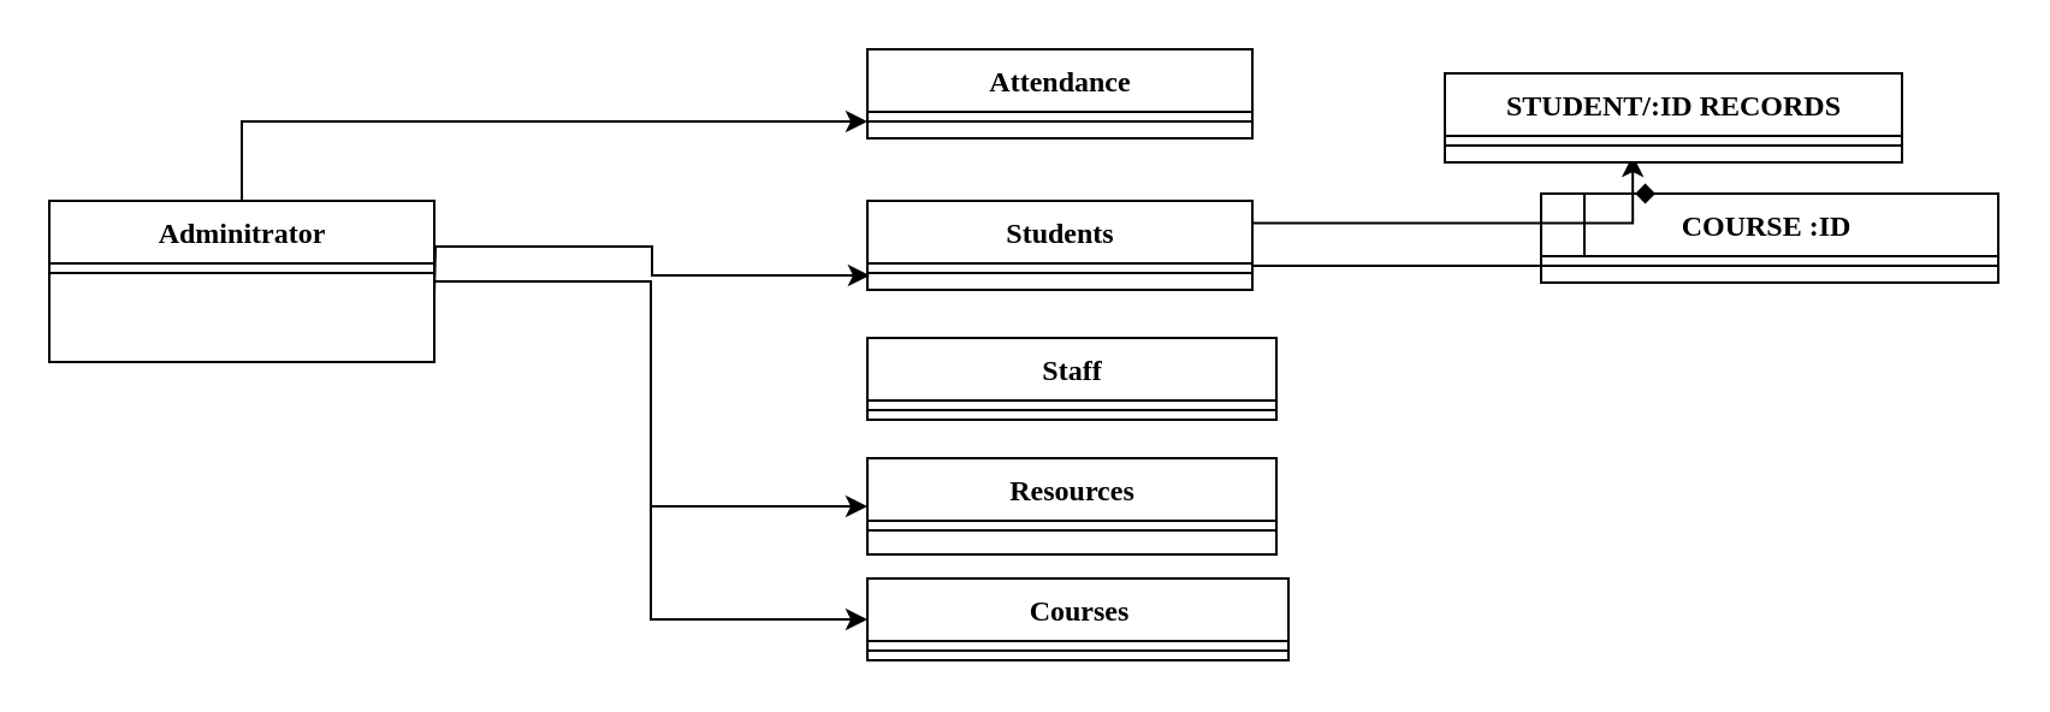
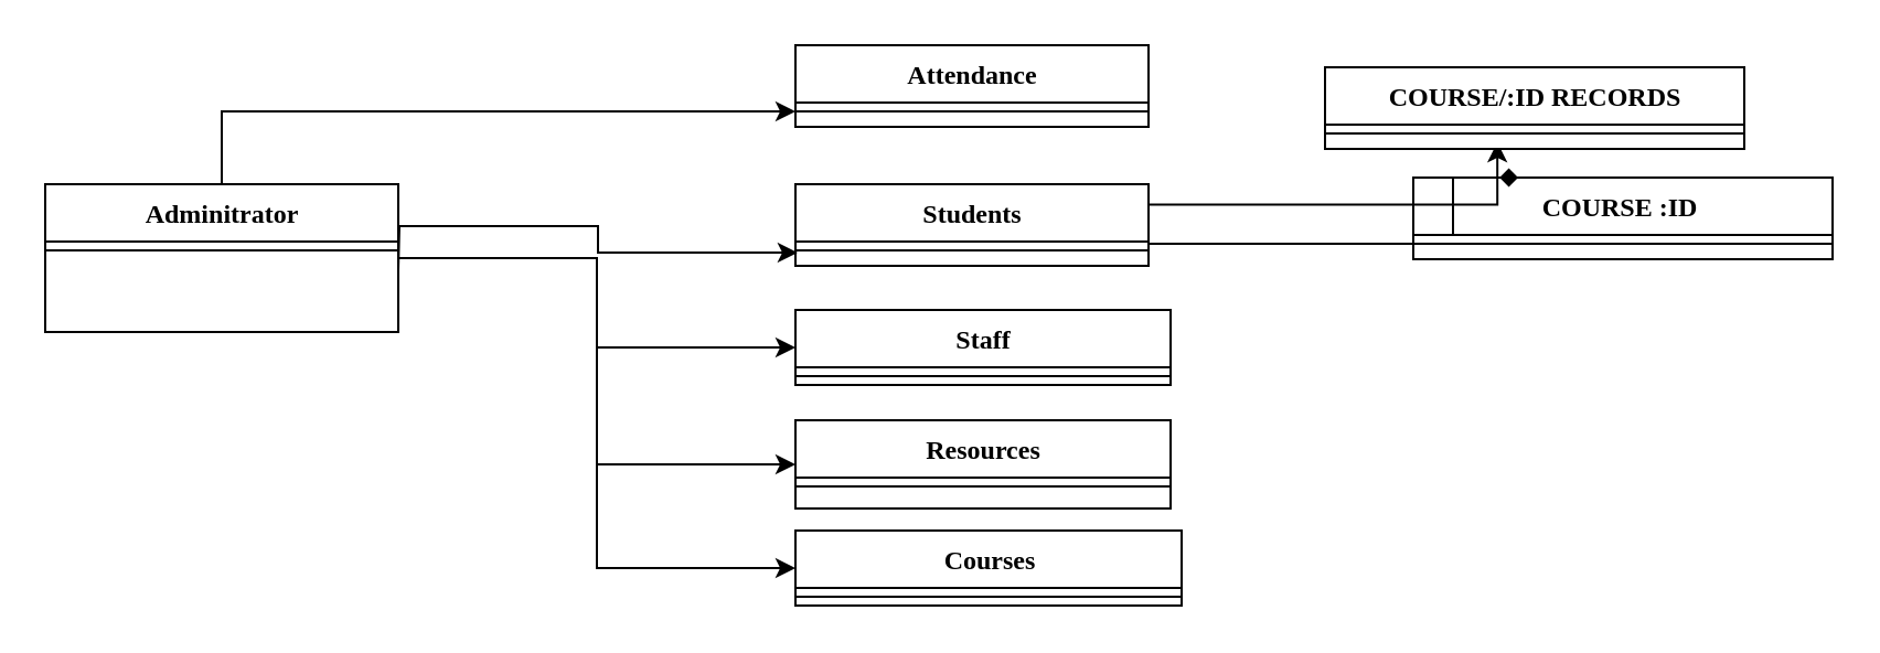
  <mxCell id="0" />
  <mxCell id="1" parent="0" />
  <mxCell id="2" style="edgeStyle=orthogonalEdgeStyle;rounded=0;orthogonalLoop=1;jettySize=auto;html=1;entryX=0;entryY=0.5;entryDx=0;entryDy=0;" edge="1" parent="1" source="4" target="17"><mxGeometry relative="1" as="geometry" /></mxCell>
  <mxCell id="3" style="edgeStyle=orthogonalEdgeStyle;rounded=0;orthogonalLoop=1;jettySize=auto;html=1;" edge="1" parent="1" source="4" target="20"><mxGeometry relative="1" as="geometry" /></mxCell>
  <mxCell id="4" value="Adminitrator" style="swimlane;html=1;fontStyle=1;align=center;verticalAlign=top;childLayout=stackLayout;horizontal=1;startSize=26;horizontalStack=0;resizeParent=1;resizeLast=0;collapsible=1;marginBottom=0;swimlaneFillColor=#ffffff;rounded=0;shadow=0;comic=0;labelBackgroundColor=none;strokeWidth=1;fillColor=none;fontFamily=Verdana;fontSize=12" parent="1" vertex="1"><mxGeometry x="20" y="83" width="160" height="67" as="geometry" /></mxCell>
  <mxCell id="5" value="" style="line;html=1;strokeWidth=1;fillColor=none;align=left;verticalAlign=middle;spacingTop=-1;spacingLeft=3;spacingRight=3;rotatable=0;labelPosition=right;points=[];portConstraint=eastwest;" parent="4" vertex="1"><mxGeometry y="26" width="160" height="8" as="geometry" /></mxCell>
  <mxCell id="6" style="edgeStyle=orthogonalEdgeStyle;rounded=0;orthogonalLoop=1;jettySize=auto;html=1;entryX=0.411;entryY=1;entryDx=0;entryDy=0;entryPerimeter=0;exitX=1;exitY=0.25;exitDx=0;exitDy=0;" edge="1" parent="1" source="8" target="22"><mxGeometry relative="1" as="geometry"><mxPoint x="680" y="90" as="targetPoint" /></mxGeometry></mxCell>
  <mxCell id="7" style="edgeStyle=orthogonalEdgeStyle;rounded=0;orthogonalLoop=1;jettySize=auto;html=1;entryX=0.25;entryY=0;entryDx=0;entryDy=0;endArrow=diamond;" edge="1" parent="1" source="8" target="23"><mxGeometry relative="1" as="geometry"><mxPoint x="660" y="150" as="targetPoint" /><Array as="points"><mxPoint x="658" y="110" /></Array></mxGeometry></mxCell>
  <mxCell id="8" value="Students" style="swimlane;html=1;fontStyle=1;align=center;verticalAlign=top;childLayout=stackLayout;horizontal=1;startSize=26;horizontalStack=0;resizeParent=1;resizeLast=0;collapsible=1;marginBottom=0;swimlaneFillColor=#ffffff;rounded=0;shadow=0;comic=0;labelBackgroundColor=none;strokeWidth=1;fillColor=none;fontFamily=Verdana;fontSize=12" parent="1" vertex="1"><mxGeometry x="360" y="83" width="160" height="37" as="geometry" /></mxCell>
  <mxCell id="9" value="" style="line;html=1;strokeWidth=1;fillColor=none;align=left;verticalAlign=middle;spacingTop=-1;spacingLeft=3;spacingRight=3;rotatable=0;labelPosition=right;points=[];portConstraint=eastwest;" parent="8" vertex="1"><mxGeometry y="26" width="160" height="8" as="geometry" /></mxCell>
  <mxCell id="10" value="Staff" style="swimlane;html=1;fontStyle=1;align=center;verticalAlign=top;childLayout=stackLayout;horizontal=1;startSize=26;horizontalStack=0;resizeParent=1;resizeLast=0;collapsible=1;marginBottom=0;swimlaneFillColor=#ffffff;rounded=0;shadow=0;comic=0;labelBackgroundColor=none;strokeWidth=1;fillColor=none;fontFamily=Verdana;fontSize=12" vertex="1" parent="1"><mxGeometry x="360" y="140" width="170" height="34" as="geometry" /></mxCell>
  <mxCell id="11" value="" style="line;html=1;strokeWidth=1;fillColor=none;align=left;verticalAlign=middle;spacingTop=-1;spacingLeft=3;spacingRight=3;rotatable=0;labelPosition=right;points=[];portConstraint=eastwest;" vertex="1" parent="10"><mxGeometry y="26" width="170" height="8" as="geometry" /></mxCell>
  <mxCell id="12" style="edgeStyle=orthogonalEdgeStyle;rounded=0;orthogonalLoop=1;jettySize=auto;html=1;entryX=0.006;entryY=0.625;entryDx=0;entryDy=0;entryPerimeter=0;" edge="1" parent="1" target="9"><mxGeometry relative="1" as="geometry"><mxPoint x="180" y="122" as="sourcePoint" /></mxGeometry></mxCell>
  <mxCell id="13" value="Resources" style="swimlane;html=1;fontStyle=1;align=center;verticalAlign=top;childLayout=stackLayout;horizontal=1;startSize=26;horizontalStack=0;resizeParent=1;resizeLast=0;collapsible=1;marginBottom=0;swimlaneFillColor=#ffffff;rounded=0;shadow=0;comic=0;labelBackgroundColor=none;strokeWidth=1;fillColor=none;fontFamily=Verdana;fontSize=12" vertex="1" parent="1"><mxGeometry x="360" y="190" width="170" height="40" as="geometry" /></mxCell>
  <mxCell id="14" value="" style="line;html=1;strokeWidth=1;fillColor=none;align=left;verticalAlign=middle;spacingTop=-1;spacingLeft=3;spacingRight=3;rotatable=0;labelPosition=right;points=[];portConstraint=eastwest;" vertex="1" parent="13"><mxGeometry y="26" width="170" height="8" as="geometry" /></mxCell>
+ <mxCell id="15" style="edgeStyle=orthogonalEdgeStyle;rounded=0;orthogonalLoop=1;jettySize=auto;html=1;exitX=1;exitY=0.5;exitDx=0;exitDy=0;" edge="1" parent="1" source="4" target="10"><mxGeometry relative="1" as="geometry"><mxPoint x="180" y="174" as="sourcePoint" /></mxGeometry></mxCell>
  <mxCell id="16" style="edgeStyle=orthogonalEdgeStyle;rounded=0;orthogonalLoop=1;jettySize=auto;html=1;entryX=0;entryY=0.5;entryDx=0;entryDy=0;exitX=1;exitY=0.5;exitDx=0;exitDy=0;" edge="1" parent="1" source="4" target="13"><mxGeometry relative="1" as="geometry"><mxPoint x="180" y="226" as="sourcePoint" /></mxGeometry></mxCell>
  <mxCell id="17" value="Courses" style="swimlane;html=1;fontStyle=1;align=center;verticalAlign=top;childLayout=stackLayout;horizontal=1;startSize=26;horizontalStack=0;resizeParent=1;resizeLast=0;collapsible=1;marginBottom=0;swimlaneFillColor=#ffffff;rounded=0;shadow=0;comic=0;labelBackgroundColor=none;strokeWidth=1;fillColor=none;fontFamily=Verdana;fontSize=12" vertex="1" parent="1"><mxGeometry x="360" y="240" width="175" height="34" as="geometry" /></mxCell>
  <mxCell id="18" value="" style="line;html=1;strokeWidth=1;fillColor=none;align=left;verticalAlign=middle;spacingTop=-1;spacingLeft=3;spacingRight=3;rotatable=0;labelPosition=right;points=[];portConstraint=eastwest;" vertex="1" parent="17"><mxGeometry y="26" width="175" height="8" as="geometry" /></mxCell>
  <mxCell id="19" value="Attendance" style="swimlane;html=1;fontStyle=1;align=center;verticalAlign=top;childLayout=stackLayout;horizontal=1;startSize=26;horizontalStack=0;resizeParent=1;resizeLast=0;collapsible=1;marginBottom=0;swimlaneFillColor=#ffffff;rounded=0;shadow=0;comic=0;labelBackgroundColor=none;strokeWidth=1;fillColor=none;fontFamily=Verdana;fontSize=12" vertex="1" parent="1"><mxGeometry x="360" y="20" width="160" height="37" as="geometry" /></mxCell>
  <mxCell id="20" value="" style="line;html=1;strokeWidth=1;fillColor=none;align=left;verticalAlign=middle;spacingTop=-1;spacingLeft=3;spacingRight=3;rotatable=0;labelPosition=right;points=[];portConstraint=eastwest;" vertex="1" parent="19"><mxGeometry y="26" width="160" height="8" as="geometry" /></mxCell>
- <mxCell id="21" value="STUDENT/:ID RECORDS" style="swimlane;html=1;fontStyle=1;align=center;verticalAlign=top;childLayout=stackLayout;horizontal=1;startSize=26;horizontalStack=0;resizeParent=1;resizeLast=0;collapsible=1;marginBottom=0;swimlaneFillColor=#ffffff;rounded=0;shadow=0;comic=0;labelBackgroundColor=none;strokeWidth=1;fillColor=none;fontFamily=Verdana;fontSize=12" vertex="1" parent="1"><mxGeometry x="600" y="30" width="190" height="37" as="geometry" /></mxCell>
+ <mxCell id="21" value="COURSE/:ID RECORDS" style="swimlane;html=1;fontStyle=1;align=center;verticalAlign=top;childLayout=stackLayout;horizontal=1;startSize=26;horizontalStack=0;resizeParent=1;resizeLast=0;collapsible=1;marginBottom=0;swimlaneFillColor=#ffffff;rounded=0;shadow=0;comic=0;labelBackgroundColor=none;strokeWidth=1;fillColor=none;fontFamily=Verdana;fontSize=12" vertex="1" parent="1"><mxGeometry x="600" y="30" width="190" height="37" as="geometry" /></mxCell>
  <mxCell id="22" value="" style="line;html=1;strokeWidth=1;fillColor=none;align=left;verticalAlign=middle;spacingTop=-1;spacingLeft=3;spacingRight=3;rotatable=0;labelPosition=right;points=[];portConstraint=eastwest;" vertex="1" parent="21"><mxGeometry y="26" width="190" height="8" as="geometry" /></mxCell>
  <mxCell id="23" value="COURSE :ID&amp;nbsp;&lt;div&gt;&lt;br&gt;&lt;/div&gt;" style="swimlane;html=1;fontStyle=1;align=center;verticalAlign=top;childLayout=stackLayout;horizontal=1;startSize=26;horizontalStack=0;resizeParent=1;resizeLast=0;collapsible=1;marginBottom=0;swimlaneFillColor=#ffffff;rounded=0;shadow=0;comic=0;labelBackgroundColor=none;strokeWidth=1;fillColor=none;fontFamily=Verdana;fontSize=12" vertex="1" parent="1"><mxGeometry x="640" y="80" width="190" height="37" as="geometry" /></mxCell>
  <mxCell id="24" value="" style="line;html=1;strokeWidth=1;fillColor=none;align=left;verticalAlign=middle;spacingTop=-1;spacingLeft=3;spacingRight=3;rotatable=0;labelPosition=right;points=[];portConstraint=eastwest;" vertex="1" parent="23"><mxGeometry y="26" width="190" height="8" as="geometry" /></mxCell>
